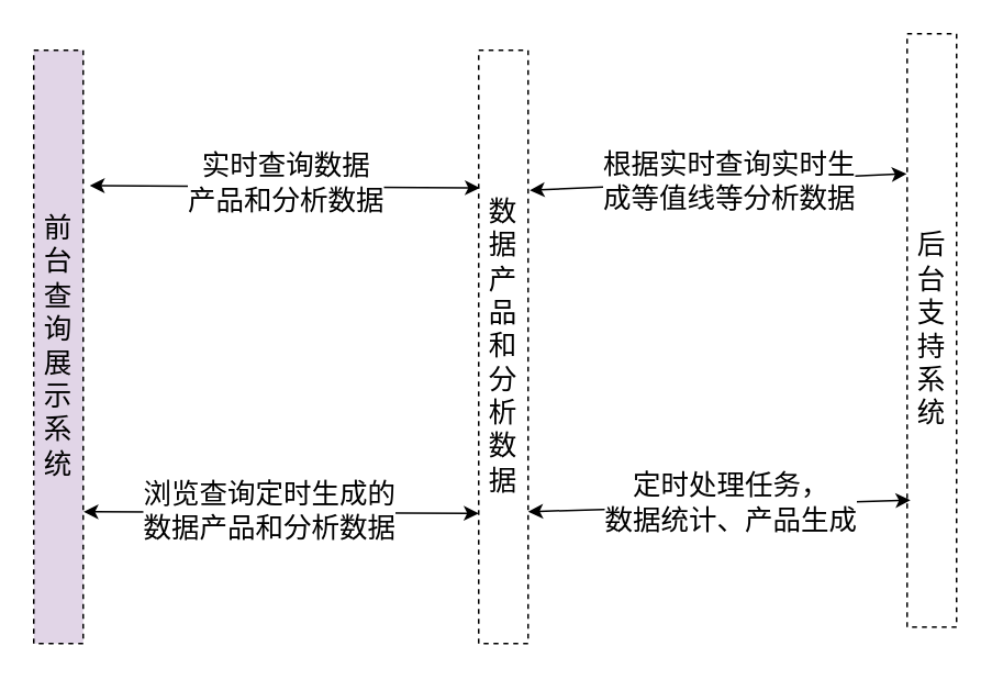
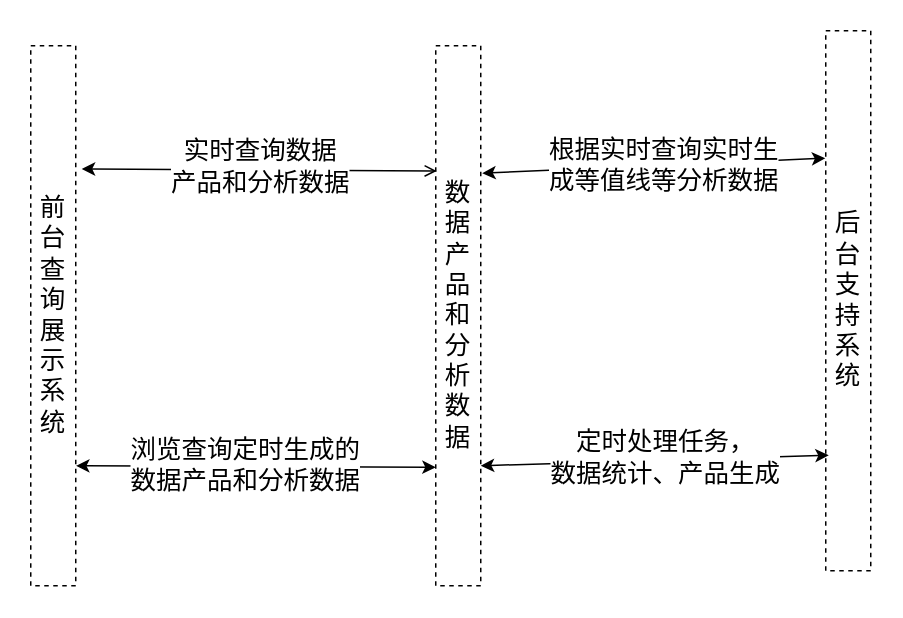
  <mxCell id="0" />
  <mxCell id="1" parent="0" />
- <mxCell id="2" value="&lt;p align=&quot;center&quot; style=&quot;font-size: 17px;&quot;&gt;&lt;span style=&quot;font-size: 17px;&quot;&gt;&lt;font face=&quot;宋体&quot; style=&quot;font-size: 17px;&quot;&gt;前台查询展示系统&lt;/font&gt;&lt;/span&gt;&lt;/p&gt;" style="rounded=0;whiteSpace=wrap;html=1;dashed=1;fontSize=17;fillColor=#e1d5e7;" vertex="1" parent="1"><mxGeometry x="20" y="30" width="30" height="360" as="geometry" /></mxCell>
+ <mxCell id="2" value="&lt;p align=&quot;center&quot; style=&quot;font-size: 17px;&quot;&gt;&lt;span style=&quot;font-size: 17px;&quot;&gt;&lt;font face=&quot;宋体&quot; style=&quot;font-size: 17px;&quot;&gt;前台查询展示系统&lt;/font&gt;&lt;/span&gt;&lt;/p&gt;" style="rounded=0;whiteSpace=wrap;html=1;dashed=1;fontSize=17;" vertex="1" parent="1"><mxGeometry x="20" y="30" width="30" height="360" as="geometry" /></mxCell>
  <mxCell id="3" value="&lt;p align=&quot;center&quot;&gt;&lt;span&gt;&lt;font face=&quot;宋体&quot;&gt;数据产品和分析数据&lt;/font&gt;&lt;/span&gt;&lt;/p&gt;" style="rounded=0;whiteSpace=wrap;html=1;dashed=1;fontSize=17;" vertex="1" parent="1"><mxGeometry x="290" y="30" width="30" height="360" as="geometry" /></mxCell>
  <mxCell id="4" value="&lt;p&gt;&lt;span&gt;&lt;font face=&quot;宋体&quot;&gt;后台支持系统&lt;/font&gt;&lt;/span&gt;&lt;/p&gt;" style="rounded=0;whiteSpace=wrap;html=1;dashed=1;fontSize=17;" vertex="1" parent="1"><mxGeometry x="550" y="20" width="30" height="360" as="geometry" /></mxCell>
- <mxCell id="5" value="" style="endArrow=classic;startArrow=classic;html=1;fontSize=17;exitX=1.133;exitY=0.228;exitDx=0;exitDy=0;exitPerimeter=0;entryX=0.022;entryY=0.232;entryDx=0;entryDy=0;entryPerimeter=0;" edge="1" parent="1" source="2" target="3"><mxGeometry width="50" height="50" relative="1" as="geometry"><mxPoint x="80" y="150" as="sourcePoint" /><mxPoint x="292" y="110" as="targetPoint" /></mxGeometry></mxCell>
+ <mxCell id="5" value="" style="endArrow=open;startArrow=classic;html=1;fontSize=17;exitX=1.133;exitY=0.228;exitDx=0;exitDy=0;exitPerimeter=0;entryX=0.022;entryY=0.232;entryDx=0;entryDy=0;entryPerimeter=0;" edge="1" parent="1" source="2" target="3"><mxGeometry width="50" height="50" relative="1" as="geometry"><mxPoint x="80" y="150" as="sourcePoint" /><mxPoint x="292" y="110" as="targetPoint" /></mxGeometry></mxCell>
  <mxCell id="6" value="&lt;p&gt;&lt;span&gt;&lt;font face=&quot;宋体&quot;&gt;实时查询数据&lt;br&gt;产品和分析数据&lt;/font&gt;&lt;/span&gt;&lt;/p&gt;" style="text;html=1;resizable=0;points=[];align=center;verticalAlign=middle;labelBackgroundColor=#ffffff;fontSize=17;" vertex="1" connectable="0" parent="5"><mxGeometry x="0.311" y="-2" relative="1" as="geometry"><mxPoint x="-36" y="-4.5" as="offset" /></mxGeometry></mxCell>
  <mxCell id="7" value="" style="endArrow=classic;startArrow=classic;html=1;fontSize=17;entryX=-0.01;entryY=0.236;entryDx=0;entryDy=0;entryPerimeter=0;" edge="1" parent="1" target="4"><mxGeometry width="50" height="50" relative="1" as="geometry"><mxPoint x="321" y="115" as="sourcePoint" /><mxPoint x="552.103" y="113.586" as="targetPoint" /></mxGeometry></mxCell>
  <mxCell id="8" value="&lt;p&gt;&lt;span&gt;&lt;font face=&quot;宋体&quot;&gt;根据实时查询实时生&lt;br&gt;成等值线等分析数据&lt;/font&gt;&lt;/span&gt;&lt;/p&gt;" style="text;html=1;resizable=0;points=[];align=center;verticalAlign=middle;labelBackgroundColor=#ffffff;fontSize=17;fontFamily=Helvetica;" vertex="1" connectable="0" parent="7"><mxGeometry x="0.057" relative="1" as="geometry"><mxPoint as="offset" /></mxGeometry></mxCell>
  <mxCell id="9" value="" style="endArrow=classic;startArrow=classic;html=1;fontSize=17;exitX=1.133;exitY=0.228;exitDx=0;exitDy=0;exitPerimeter=0;" edge="1" parent="1"><mxGeometry width="50" height="50" relative="1" as="geometry"><mxPoint x="50.172" y="310.034" as="sourcePoint" /><mxPoint x="290" y="311" as="targetPoint" /></mxGeometry></mxCell>
  <mxCell id="10" value="&lt;p&gt;&lt;span&gt;&lt;font face=&quot;宋体&quot;&gt;浏览查询定时生成的&lt;br&gt;数据产品和分析数据&lt;/font&gt;&lt;/span&gt;&lt;/p&gt;" style="text;html=1;resizable=0;points=[];align=center;verticalAlign=middle;labelBackgroundColor=#ffffff;fontSize=17;" vertex="1" connectable="0" parent="9"><mxGeometry x="0.311" y="-2" relative="1" as="geometry"><mxPoint x="-45" y="-3" as="offset" /></mxGeometry></mxCell>
  <mxCell id="11" value="&lt;p&gt;&lt;br&gt;&lt;/p&gt;" style="text;html=1;resizable=0;points=[];autosize=1;align=left;verticalAlign=top;spacingTop=-4;fontSize=17;fontStyle=0;fontFamily=Helvetica;" vertex="1" parent="1"><mxGeometry x="426" y="271" width="20" height="60" as="geometry" /></mxCell>
  <mxCell id="12" value="" style="endArrow=classic;startArrow=classic;html=1;fontSize=17;entryX=0.067;entryY=0.786;entryDx=0;entryDy=0;entryPerimeter=0;" edge="1" parent="1" target="4"><mxGeometry width="50" height="50" relative="1" as="geometry"><mxPoint x="320" y="310" as="sourcePoint" /><mxPoint x="562.69" y="310.793" as="targetPoint" /></mxGeometry></mxCell>
  <mxCell id="13" value="&lt;p&gt;&lt;span&gt;&lt;font face=&quot;宋体&quot;&gt;定时处理任务，&lt;br&gt;数据统计、产品生成&lt;/font&gt;&lt;/span&gt;&lt;/p&gt;" style="text;html=1;resizable=0;points=[];align=center;verticalAlign=middle;labelBackgroundColor=#ffffff;fontSize=17;fontFamily=Helvetica;" vertex="1" connectable="0" parent="12"><mxGeometry x="0.06" y="2" relative="1" as="geometry"><mxPoint as="offset" /></mxGeometry></mxCell>
